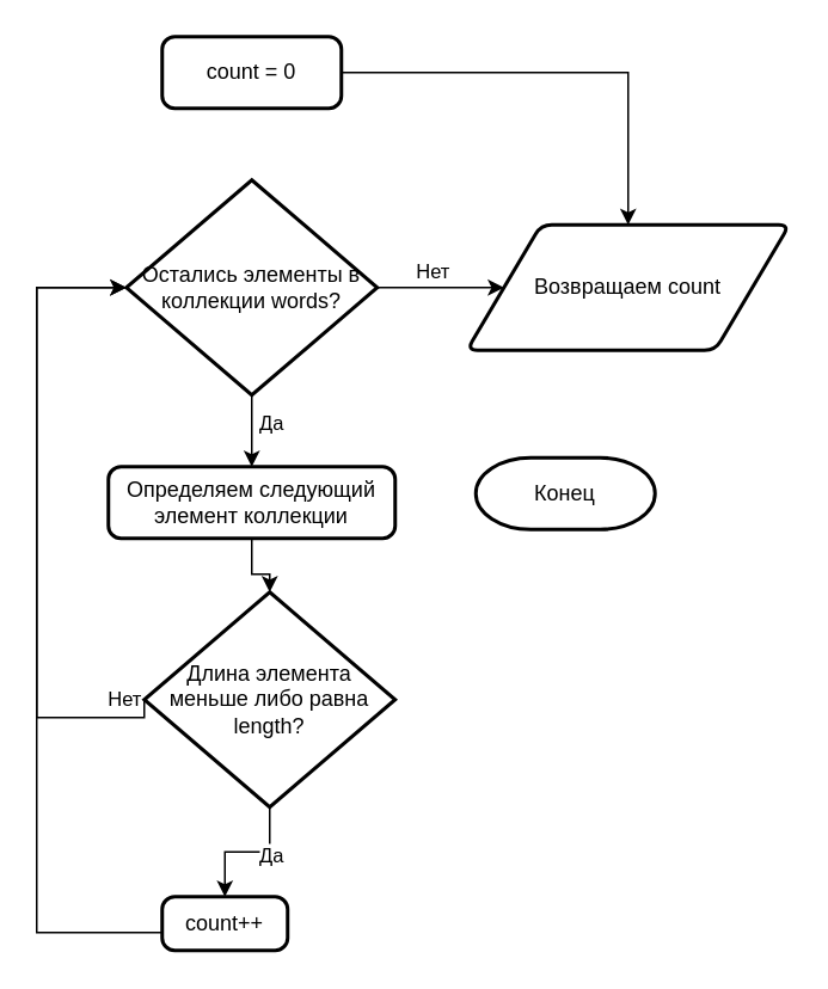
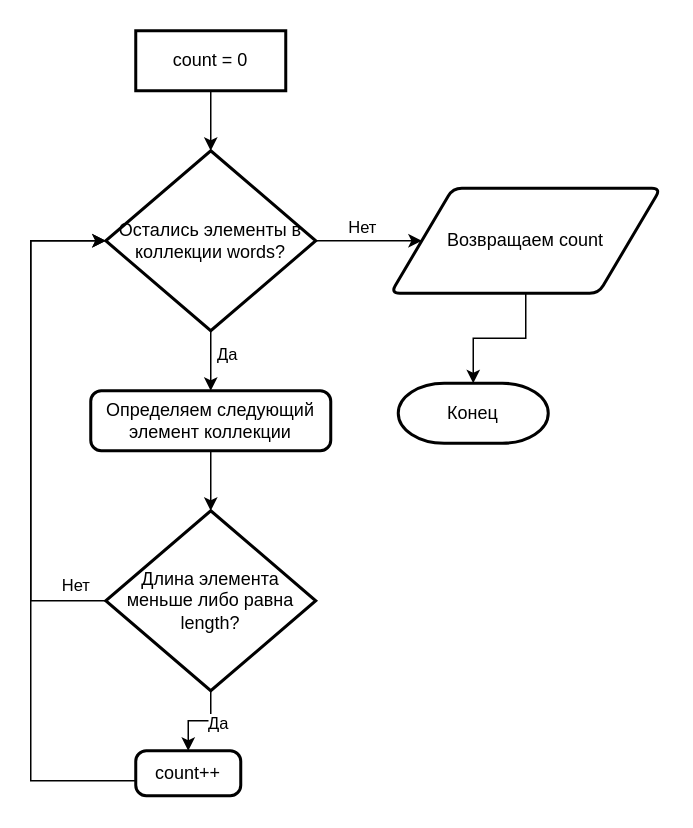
  <mxCell id="0" />
  <mxCell id="1" parent="0" />
- <mxCell id="2" value="" style="edgeStyle=orthogonalEdgeStyle;rounded=0;orthogonalLoop=1;jettySize=auto;html=1;" edge="1" parent="1" source="3" target="18"><mxGeometry relative="1" as="geometry" /></mxCell>
- <mxCell id="3" value="count = 0" style="rounded=1;whiteSpace=wrap;html=1;absoluteArcSize=1;arcSize=14;strokeWidth=2;" vertex="1" parent="1"><mxGeometry x="90" y="20" width="100" height="40" as="geometry" /></mxCell>
+ <mxCell id="2" value="" style="edgeStyle=orthogonalEdgeStyle;rounded=0;orthogonalLoop=1;jettySize=auto;html=1;" edge="1" parent="1" source="3" target="8"><mxGeometry relative="1" as="geometry" /></mxCell>
+ <mxCell id="3" value="count = 0" style="whiteSpace=wrap;html=1;absoluteArcSize=1;arcSize=14;strokeWidth=2;rounded=0;" vertex="1" parent="1"><mxGeometry x="90" y="20" width="100" height="40" as="geometry" /></mxCell>
  <mxCell id="4" value="" style="edgeStyle=orthogonalEdgeStyle;rounded=0;orthogonalLoop=1;jettySize=auto;html=1;" edge="1" parent="1" source="8" target="16"><mxGeometry relative="1" as="geometry" /></mxCell>
  <mxCell id="5" value="Да" style="edgeLabel;html=1;align=center;verticalAlign=middle;resizable=0;points=[];" vertex="1" connectable="0" parent="4"><mxGeometry x="-0.25" y="1" relative="1" as="geometry"><mxPoint x="9" as="offset" /></mxGeometry></mxCell>
  <mxCell id="6" value="" style="edgeStyle=orthogonalEdgeStyle;rounded=0;orthogonalLoop=1;jettySize=auto;html=1;" edge="1" parent="1" source="8" target="18"><mxGeometry relative="1" as="geometry" /></mxCell>
  <mxCell id="7" value="Нет" style="edgeLabel;html=1;align=center;verticalAlign=middle;resizable=0;points=[];" vertex="1" connectable="0" parent="6"><mxGeometry x="-0.151" relative="1" as="geometry"><mxPoint y="-10" as="offset" /></mxGeometry></mxCell>
  <mxCell id="8" value="Остались элементы в коллекции words?" style="strokeWidth=2;html=1;shape=mxgraph.flowchart.decision;whiteSpace=wrap;" vertex="1" parent="1"><mxGeometry x="70" y="100" width="140" height="120" as="geometry" /></mxCell>
  <mxCell id="9" value="" style="edgeStyle=orthogonalEdgeStyle;rounded=0;orthogonalLoop=1;jettySize=auto;html=1;" edge="1" parent="1" source="12" target="14"><mxGeometry relative="1" as="geometry" /></mxCell>
  <mxCell id="10" value="Да" style="edgeLabel;html=1;align=center;verticalAlign=middle;resizable=0;points=[];" vertex="1" connectable="0" parent="9"><mxGeometry x="-0.1" y="1" relative="1" as="geometry"><mxPoint x="9" as="offset" /></mxGeometry></mxCell>
  <mxCell id="11" value="Нет" style="edgeStyle=orthogonalEdgeStyle;rounded=0;orthogonalLoop=1;jettySize=auto;html=1;entryX=0;entryY=0.5;entryDx=0;entryDy=0;entryPerimeter=0;exitX=0;exitY=0.5;exitDx=0;exitDy=0;exitPerimeter=0;" edge="1" parent="1" source="12" target="8"><mxGeometry x="-0.882" y="-10" relative="1" as="geometry"><Array as="points"><mxPoint x="20" y="400" /><mxPoint x="20" y="160" /></Array><mxPoint as="offset" /></mxGeometry></mxCell>
- <mxCell id="12" value="Длина элемента меньше либо равна length?" style="strokeWidth=2;html=1;shape=mxgraph.flowchart.decision;whiteSpace=wrap;" vertex="1" parent="1"><mxGeometry x="80" y="330" width="140" height="120" as="geometry" /></mxCell>
+ <mxCell id="12" value="Длина элемента меньше либо равна length?" style="strokeWidth=2;html=1;shape=mxgraph.flowchart.decision;whiteSpace=wrap;" vertex="1" parent="1"><mxGeometry x="70" y="340" width="140" height="120" as="geometry" /></mxCell>
  <mxCell id="13" style="edgeStyle=orthogonalEdgeStyle;rounded=0;orthogonalLoop=1;jettySize=auto;html=1;entryX=0;entryY=0.5;entryDx=0;entryDy=0;entryPerimeter=0;" edge="1" parent="1" source="14" target="8"><mxGeometry relative="1" as="geometry"><Array as="points"><mxPoint x="20" y="520" /><mxPoint x="20" y="160" /></Array></mxGeometry></mxCell>
  <mxCell id="14" value="count++" style="rounded=1;whiteSpace=wrap;html=1;absoluteArcSize=1;arcSize=14;strokeWidth=2;" vertex="1" parent="1"><mxGeometry x="90" y="500" width="70" height="30" as="geometry" /></mxCell>
  <mxCell id="15" value="" style="edgeStyle=orthogonalEdgeStyle;rounded=0;orthogonalLoop=1;jettySize=auto;html=1;" edge="1" parent="1" source="16" target="12"><mxGeometry relative="1" as="geometry" /></mxCell>
  <mxCell id="16" value="Определяем следующий элемент коллекции" style="rounded=1;whiteSpace=wrap;html=1;absoluteArcSize=1;arcSize=14;strokeWidth=2;" vertex="1" parent="1"><mxGeometry x="60" y="260" width="160" height="40" as="geometry" /></mxCell>
+ <mxCell id="17" value="" style="edgeStyle=orthogonalEdgeStyle;rounded=0;orthogonalLoop=1;jettySize=auto;html=1;" edge="1" parent="1" source="18" target="19"><mxGeometry relative="1" as="geometry" /></mxCell>
  <mxCell id="18" value="Возвращаем count" style="shape=parallelogram;html=1;strokeWidth=2;perimeter=parallelogramPerimeter;whiteSpace=wrap;rounded=1;arcSize=12;size=0.23;" vertex="1" parent="1"><mxGeometry x="260" y="125" width="180" height="70" as="geometry" /></mxCell>
  <mxCell id="19" value="Конец" style="strokeWidth=2;html=1;shape=mxgraph.flowchart.terminator;whiteSpace=wrap;" vertex="1" parent="1"><mxGeometry x="265" y="255" width="100" height="40" as="geometry" /></mxCell>
